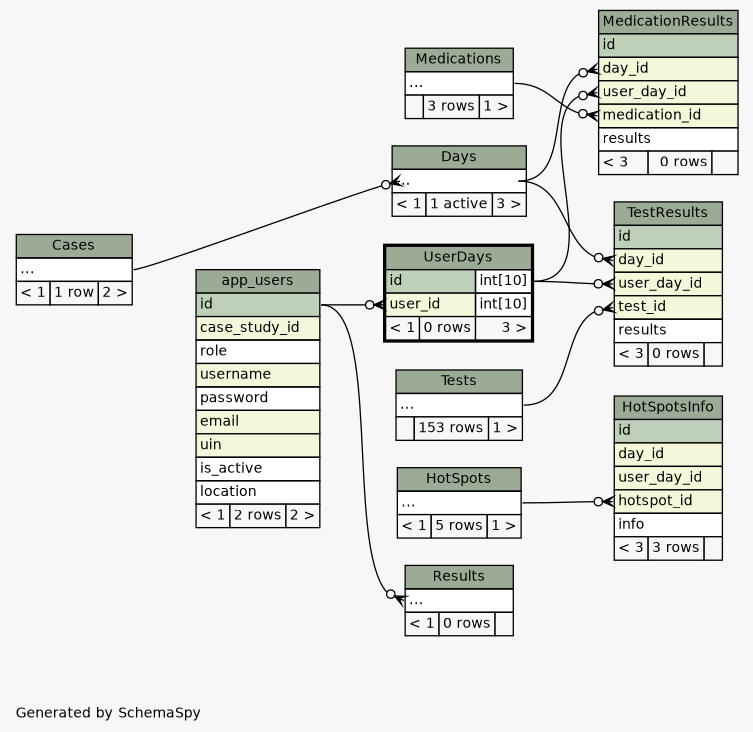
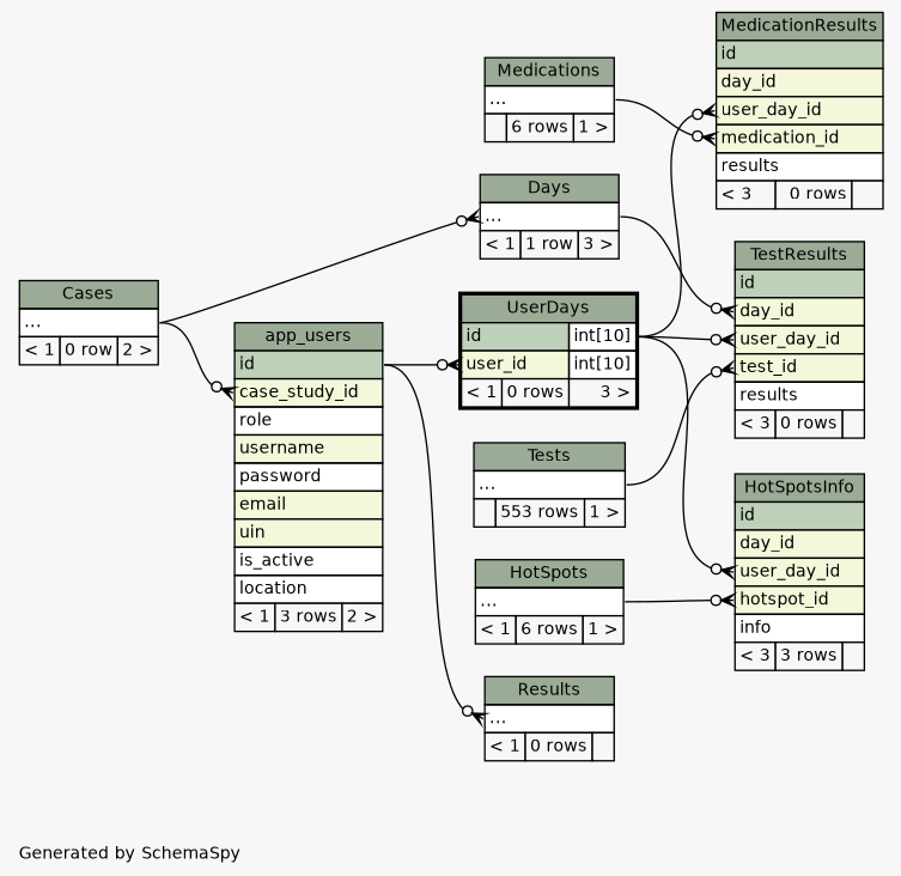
  digraph {
    bgcolor="#f7f7f7"
    fontname=Helvetica
    fontsize=11
    label="\nGenerated by SchemaSpy"
    labeljust=l
    nodesep=0.18
    rankdir=RL
    ranksep=0.46
    node [fontname=Helvetica fontsize=11 shape=plaintext]
    edge [arrowhead=none arrowsize=0.8 arrowtail=crowodot dir=back headport="elipses:e" tailport="user_day_id:w"]
-   n1 [label=<     <TABLE BORDER="0" CELLBORDER="1" CELLSPACING="0" BGCOLOR="#ffffff">       <TR><TD COLSPAN="3" BGCOLOR="#9bab96" ALIGN="CENTER">app_users</TD></TR>       <TR><TD PORT="id" COLSPAN="3" BGCOLOR="#bed1b8" ALIGN="LEFT">id</TD></TR>       <TR><TD PORT="case_study_id" COLSPAN="3" BGCOLOR="#f4f7da" ALIGN="LEFT">case_study_id</TD></TR>       <TR><TD PORT="role" COLSPAN="3" ALIGN="LEFT">role</TD></TR>       <TR><TD PORT="username" COLSPAN="3" BGCOLOR="#f4f7da" ALIGN="LEFT">username</TD></TR>       <TR><TD PORT="password" COLSPAN="3" ALIGN="LEFT">password</TD></TR>       <TR><TD PORT="email" COLSPAN="3" BGCOLOR="#f4f7da" ALIGN="LEFT">email</TD></TR>       <TR><TD PORT="uin" COLSPAN="3" BGCOLOR="#f4f7da" ALIGN="LEFT">uin</TD></TR>       <TR><TD PORT="is_active" COLSPAN="3" ALIGN="LEFT">is_active</TD></TR>       <TR><TD PORT="location" COLSPAN="3" ALIGN="LEFT">location</TD></TR>       <TR><TD ALIGN="LEFT" BGCOLOR="#f7f7f7">&lt; 1</TD><TD ALIGN="RIGHT" BGCOLOR="#f7f7f7">2 rows</TD><TD ALIGN="RIGHT" BGCOLOR="#f7f7f7">2 &gt;</TD></TR>     </TABLE>>]
-   n2 [label=<     <TABLE BORDER="0" CELLBORDER="1" CELLSPACING="0" BGCOLOR="#ffffff">       <TR><TD COLSPAN="3" BGCOLOR="#9bab96" ALIGN="CENTER">Cases</TD></TR>       <TR><TD PORT="elipses" COLSPAN="3" ALIGN="LEFT">...</TD></TR>       <TR><TD ALIGN="LEFT" BGCOLOR="#f7f7f7">&lt; 1</TD><TD ALIGN="RIGHT" BGCOLOR="#f7f7f7">1 row</TD><TD ALIGN="RIGHT" BGCOLOR="#f7f7f7">2 &gt;</TD></TR>     </TABLE>>]
-   n3 [label=<     <TABLE BORDER="0" CELLBORDER="1" CELLSPACING="0" BGCOLOR="#ffffff">       <TR><TD COLSPAN="3" BGCOLOR="#9bab96" ALIGN="CENTER">Days</TD></TR>       <TR><TD PORT="elipses" COLSPAN="3" ALIGN="LEFT">...</TD></TR>       <TR><TD ALIGN="LEFT" BGCOLOR="#f7f7f7">&lt; 1</TD><TD ALIGN="RIGHT" BGCOLOR="#f7f7f7">1 active</TD><TD ALIGN="RIGHT" BGCOLOR="#f7f7f7">3 &gt;</TD></TR>     </TABLE>>]
+   n1 [label=<     <TABLE BORDER="0" CELLBORDER="1" CELLSPACING="0" BGCOLOR="#ffffff">       <TR><TD COLSPAN="3" BGCOLOR="#9bab96" ALIGN="CENTER">app_users</TD></TR>       <TR><TD PORT="id" COLSPAN="3" BGCOLOR="#bed1b8" ALIGN="LEFT">id</TD></TR>       <TR><TD PORT="case_study_id" COLSPAN="3" BGCOLOR="#f4f7da" ALIGN="LEFT">case_study_id</TD></TR>       <TR><TD PORT="role" COLSPAN="3" ALIGN="LEFT">role</TD></TR>       <TR><TD PORT="username" COLSPAN="3" BGCOLOR="#f4f7da" ALIGN="LEFT">username</TD></TR>       <TR><TD PORT="password" COLSPAN="3" ALIGN="LEFT">password</TD></TR>       <TR><TD PORT="email" COLSPAN="3" BGCOLOR="#f4f7da" ALIGN="LEFT">email</TD></TR>       <TR><TD PORT="uin" COLSPAN="3" BGCOLOR="#f4f7da" ALIGN="LEFT">uin</TD></TR>       <TR><TD PORT="is_active" COLSPAN="3" ALIGN="LEFT">is_active</TD></TR>       <TR><TD PORT="location" COLSPAN="3" ALIGN="LEFT">location</TD></TR>       <TR><TD ALIGN="LEFT" BGCOLOR="#f7f7f7">&lt; 1</TD><TD ALIGN="RIGHT" BGCOLOR="#f7f7f7">3 rows</TD><TD ALIGN="RIGHT" BGCOLOR="#f7f7f7">2 &gt;</TD></TR>     </TABLE>>]
+   n2 [label=<     <TABLE BORDER="0" CELLBORDER="1" CELLSPACING="0" BGCOLOR="#ffffff">       <TR><TD COLSPAN="3" BGCOLOR="#9bab96" ALIGN="CENTER">Cases</TD></TR>       <TR><TD PORT="elipses" COLSPAN="3" ALIGN="LEFT">...</TD></TR>       <TR><TD ALIGN="LEFT" BGCOLOR="#f7f7f7">&lt; 1</TD><TD ALIGN="RIGHT" BGCOLOR="#f7f7f7">0 row</TD><TD ALIGN="RIGHT" BGCOLOR="#f7f7f7">2 &gt;</TD></TR>     </TABLE>>]
+   n3 [label=<     <TABLE BORDER="0" CELLBORDER="1" CELLSPACING="0" BGCOLOR="#ffffff">       <TR><TD COLSPAN="3" BGCOLOR="#9bab96" ALIGN="CENTER">Days</TD></TR>       <TR><TD PORT="elipses" COLSPAN="3" ALIGN="LEFT">...</TD></TR>       <TR><TD ALIGN="LEFT" BGCOLOR="#f7f7f7">&lt; 1</TD><TD ALIGN="RIGHT" BGCOLOR="#f7f7f7">1 row</TD><TD ALIGN="RIGHT" BGCOLOR="#f7f7f7">3 &gt;</TD></TR>     </TABLE>>]
    n4 [label=<     <TABLE BORDER="0" CELLBORDER="1" CELLSPACING="0" BGCOLOR="#ffffff">       <TR><TD COLSPAN="3" BGCOLOR="#9bab96" ALIGN="CENTER">HotSpotsInfo</TD></TR>       <TR><TD PORT="id" COLSPAN="3" BGCOLOR="#bed1b8" ALIGN="LEFT">id</TD></TR>       <TR><TD PORT="day_id" COLSPAN="3" BGCOLOR="#f4f7da" ALIGN="LEFT">day_id</TD></TR>       <TR><TD PORT="user_day_id" COLSPAN="3" BGCOLOR="#f4f7da" ALIGN="LEFT">user_day_id</TD></TR>       <TR><TD PORT="hotspot_id" COLSPAN="3" BGCOLOR="#f4f7da" ALIGN="LEFT">hotspot_id</TD></TR>       <TR><TD PORT="info" COLSPAN="3" ALIGN="LEFT">info</TD></TR>       <TR><TD ALIGN="LEFT" BGCOLOR="#f7f7f7">&lt; 3</TD><TD ALIGN="RIGHT" BGCOLOR="#f7f7f7">3 rows</TD><TD ALIGN="RIGHT" BGCOLOR="#f7f7f7">  </TD></TR>     </TABLE>>]
-   n5 [label=<     <TABLE BORDER="0" CELLBORDER="1" CELLSPACING="0" BGCOLOR="#ffffff">       <TR><TD COLSPAN="3" BGCOLOR="#9bab96" ALIGN="CENTER">HotSpots</TD></TR>       <TR><TD PORT="elipses" COLSPAN="3" ALIGN="LEFT">...</TD></TR>       <TR><TD ALIGN="LEFT" BGCOLOR="#f7f7f7">&lt; 1</TD><TD ALIGN="RIGHT" BGCOLOR="#f7f7f7">5 rows</TD><TD ALIGN="RIGHT" BGCOLOR="#f7f7f7">1 &gt;</TD></TR>     </TABLE>>]
+   n5 [label=<     <TABLE BORDER="0" CELLBORDER="1" CELLSPACING="0" BGCOLOR="#ffffff">       <TR><TD COLSPAN="3" BGCOLOR="#9bab96" ALIGN="CENTER">HotSpots</TD></TR>       <TR><TD PORT="elipses" COLSPAN="3" ALIGN="LEFT">...</TD></TR>       <TR><TD ALIGN="LEFT" BGCOLOR="#f7f7f7">&lt; 1</TD><TD ALIGN="RIGHT" BGCOLOR="#f7f7f7">6 rows</TD><TD ALIGN="RIGHT" BGCOLOR="#f7f7f7">1 &gt;</TD></TR>     </TABLE>>]
    n6 [label=<     <TABLE BORDER="2" CELLBORDER="1" CELLSPACING="0" BGCOLOR="#ffffff">       <TR><TD COLSPAN="3" BGCOLOR="#9bab96" ALIGN="CENTER">UserDays</TD></TR>       <TR><TD PORT="id" COLSPAN="2" BGCOLOR="#bed1b8" ALIGN="LEFT">id</TD><TD PORT="id.type" ALIGN="LEFT">int[10]</TD></TR>       <TR><TD PORT="user_id" COLSPAN="2" BGCOLOR="#f4f7da" ALIGN="LEFT">user_id</TD><TD PORT="user_id.type" ALIGN="LEFT">int[10]</TD></TR>       <TR><TD ALIGN="LEFT" BGCOLOR="#f7f7f7">&lt; 1</TD><TD ALIGN="RIGHT" BGCOLOR="#f7f7f7">0 rows</TD><TD ALIGN="RIGHT" BGCOLOR="#f7f7f7">3 &gt;</TD></TR>     </TABLE>>]
    n7 [label=<     <TABLE BORDER="0" CELLBORDER="1" CELLSPACING="0" BGCOLOR="#ffffff">       <TR><TD COLSPAN="3" BGCOLOR="#9bab96" ALIGN="CENTER">MedicationResults</TD></TR>       <TR><TD PORT="id" COLSPAN="3" BGCOLOR="#bed1b8" ALIGN="LEFT">id</TD></TR>       <TR><TD PORT="day_id" COLSPAN="3" BGCOLOR="#f4f7da" ALIGN="LEFT">day_id</TD></TR>       <TR><TD PORT="user_day_id" COLSPAN="3" BGCOLOR="#f4f7da" ALIGN="LEFT">user_day_id</TD></TR>       <TR><TD PORT="medication_id" COLSPAN="3" BGCOLOR="#f4f7da" ALIGN="LEFT">medication_id</TD></TR>       <TR><TD PORT="results" COLSPAN="3" ALIGN="LEFT">results</TD></TR>       <TR><TD ALIGN="LEFT" BGCOLOR="#f7f7f7">&lt; 3</TD><TD ALIGN="RIGHT" BGCOLOR="#f7f7f7">0 rows</TD><TD ALIGN="RIGHT" BGCOLOR="#f7f7f7">  </TD></TR>     </TABLE>>]
-   n8 [label=<     <TABLE BORDER="0" CELLBORDER="1" CELLSPACING="0" BGCOLOR="#ffffff">       <TR><TD COLSPAN="3" BGCOLOR="#9bab96" ALIGN="CENTER">Medications</TD></TR>       <TR><TD PORT="elipses" COLSPAN="3" ALIGN="LEFT">...</TD></TR>       <TR><TD ALIGN="LEFT" BGCOLOR="#f7f7f7">  </TD><TD ALIGN="RIGHT" BGCOLOR="#f7f7f7">3 rows</TD><TD ALIGN="RIGHT" BGCOLOR="#f7f7f7">1 &gt;</TD></TR>     </TABLE>>]
+   n8 [label=<     <TABLE BORDER="0" CELLBORDER="1" CELLSPACING="0" BGCOLOR="#ffffff">       <TR><TD COLSPAN="3" BGCOLOR="#9bab96" ALIGN="CENTER">Medications</TD></TR>       <TR><TD PORT="elipses" COLSPAN="3" ALIGN="LEFT">...</TD></TR>       <TR><TD ALIGN="LEFT" BGCOLOR="#f7f7f7">  </TD><TD ALIGN="RIGHT" BGCOLOR="#f7f7f7">6 rows</TD><TD ALIGN="RIGHT" BGCOLOR="#f7f7f7">1 &gt;</TD></TR>     </TABLE>>]
    n9 [label=<     <TABLE BORDER="0" CELLBORDER="1" CELLSPACING="0" BGCOLOR="#ffffff">       <TR><TD COLSPAN="3" BGCOLOR="#9bab96" ALIGN="CENTER">Results</TD></TR>       <TR><TD PORT="elipses" COLSPAN="3" ALIGN="LEFT">...</TD></TR>       <TR><TD ALIGN="LEFT" BGCOLOR="#f7f7f7">&lt; 1</TD><TD ALIGN="RIGHT" BGCOLOR="#f7f7f7">0 rows</TD><TD ALIGN="RIGHT" BGCOLOR="#f7f7f7">  </TD></TR>     </TABLE>>]
    n10 [label=<     <TABLE BORDER="0" CELLBORDER="1" CELLSPACING="0" BGCOLOR="#ffffff">       <TR><TD COLSPAN="3" BGCOLOR="#9bab96" ALIGN="CENTER">TestResults</TD></TR>       <TR><TD PORT="id" COLSPAN="3" BGCOLOR="#bed1b8" ALIGN="LEFT">id</TD></TR>       <TR><TD PORT="day_id" COLSPAN="3" BGCOLOR="#f4f7da" ALIGN="LEFT">day_id</TD></TR>       <TR><TD PORT="user_day_id" COLSPAN="3" BGCOLOR="#f4f7da" ALIGN="LEFT">user_day_id</TD></TR>       <TR><TD PORT="test_id" COLSPAN="3" BGCOLOR="#f4f7da" ALIGN="LEFT">test_id</TD></TR>       <TR><TD PORT="results" COLSPAN="3" ALIGN="LEFT">results</TD></TR>       <TR><TD ALIGN="LEFT" BGCOLOR="#f7f7f7">&lt; 3</TD><TD ALIGN="RIGHT" BGCOLOR="#f7f7f7">0 rows</TD><TD ALIGN="RIGHT" BGCOLOR="#f7f7f7">  </TD></TR>     </TABLE>>]
-   n11 [label=<     <TABLE BORDER="0" CELLBORDER="1" CELLSPACING="0" BGCOLOR="#ffffff">       <TR><TD COLSPAN="3" BGCOLOR="#9bab96" ALIGN="CENTER">Tests</TD></TR>       <TR><TD PORT="elipses" COLSPAN="3" ALIGN="LEFT">...</TD></TR>       <TR><TD ALIGN="LEFT" BGCOLOR="#f7f7f7">  </TD><TD ALIGN="RIGHT" BGCOLOR="#f7f7f7">153 rows</TD><TD ALIGN="RIGHT" BGCOLOR="#f7f7f7">1 &gt;</TD></TR>     </TABLE>>]
+   n11 [label=<     <TABLE BORDER="0" CELLBORDER="1" CELLSPACING="0" BGCOLOR="#ffffff">       <TR><TD COLSPAN="3" BGCOLOR="#9bab96" ALIGN="CENTER">Tests</TD></TR>       <TR><TD PORT="elipses" COLSPAN="3" ALIGN="LEFT">...</TD></TR>       <TR><TD ALIGN="LEFT" BGCOLOR="#f7f7f7">  </TD><TD ALIGN="RIGHT" BGCOLOR="#f7f7f7">553 rows</TD><TD ALIGN="RIGHT" BGCOLOR="#f7f7f7">1 &gt;</TD></TR>     </TABLE>>]
+   n1 -> n2 [tailport="case_study_id:w"]
    n3 -> n2 [tailport="elipses:w"]
    n4 -> n5 [tailport="hotspot_id:w"]
+   n4 -> n6 [headport="id.type:e"]
    n6 -> n1 [headport="id:e" tailport="user_id:w"]
-   n7 -> n3 [tailport="day_id:w"]
    n7 -> n6 [headport="id.type:e"]
    n7 -> n8 [tailport="medication_id:w"]
    n9 -> n1 [headport="id:e" tailport="elipses:w"]
    n10 -> n3 [tailport="day_id:w"]
    n10 -> n6 [headport="id.type:e"]
    n10 -> n11 [tailport="test_id:w"]
  }
